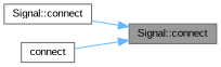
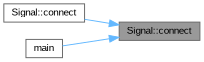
  digraph {
    rankdir=RL
    fontname="Liberation Sans"
    node [color=grey40 fillcolor=white fontname="Liberation Sans" fontsize=10 shape=box style=filled]
    edge [color=steelblue1 dir=back fontname="Liberation Sans" fontsize=10 labelfontname=Helvetica labelfontsize=10 style=solid]
    n1 [color=gray40 fillcolor=grey60 fontcolor=black height=0.2 label="Signal::connect" width=0.4]
    n2 [height=0.2 label="Signal::connect" width=0.4]
-   n3 [height=0.2 label=connect width=0.4]
+   n3 [height=0.2 label=main width=0.4]
    n1 -> n2
    n1 -> n3
  }
